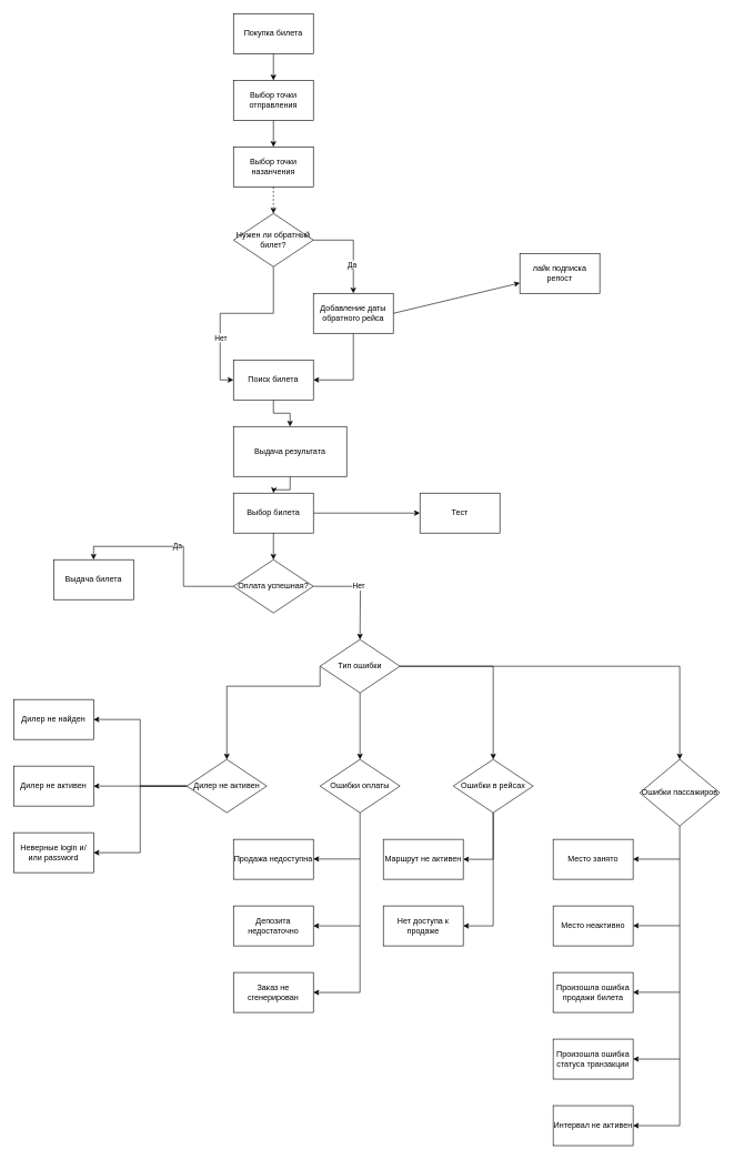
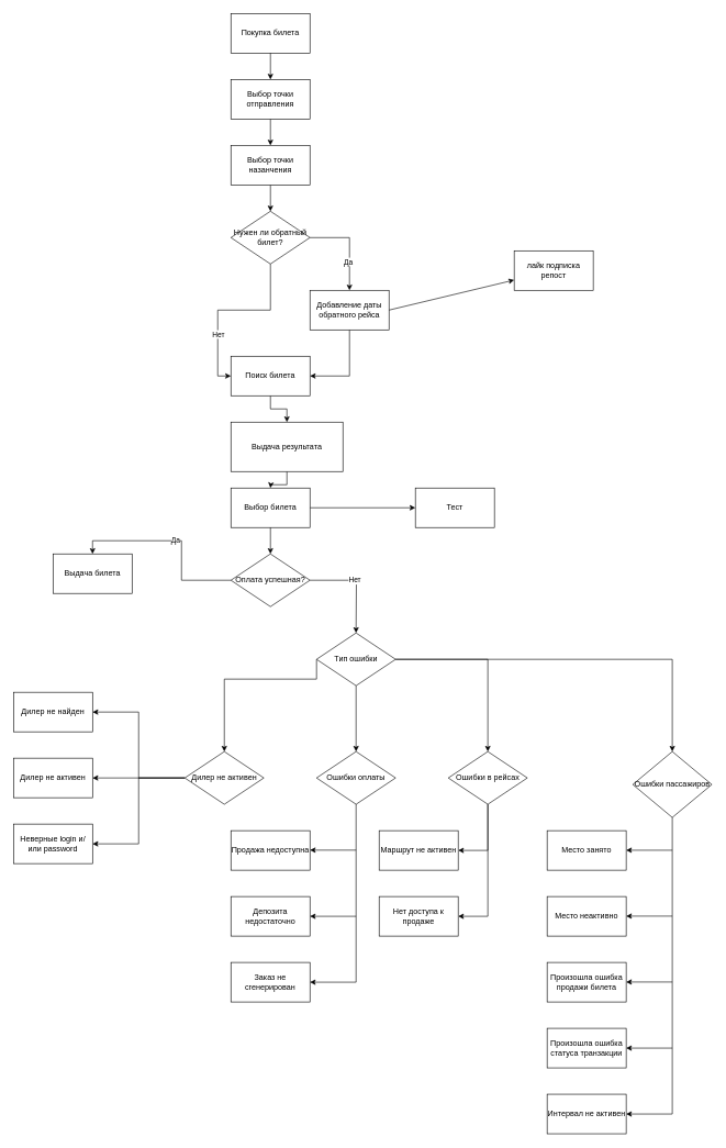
  <mxCell id="0" />
  <mxCell id="1" parent="0" />
  <mxCell id="2" value="Покупка билета" style="rounded=0;whiteSpace=wrap;html=1;" parent="1" vertex="1"><mxGeometry x="350" y="20" width="120" height="60" as="geometry" /></mxCell>
  <mxCell id="3" value="" style="edgeStyle=orthogonalEdgeStyle;rounded=0;orthogonalLoop=1;jettySize=auto;html=1;" parent="1" source="4" target="7" edge="1"><mxGeometry relative="1" as="geometry" /></mxCell>
  <mxCell id="4" value="Выбор точки отправления" style="rounded=0;whiteSpace=wrap;html=1;" parent="1" vertex="1"><mxGeometry x="350" y="120" width="120" height="60" as="geometry" /></mxCell>
  <mxCell id="5" value="" style="endArrow=classic;html=1;rounded=0;exitX=0.5;exitY=1;exitDx=0;exitDy=0;entryX=0.5;entryY=0;entryDx=0;entryDy=0;" parent="1" source="2" target="4" edge="1"><mxGeometry width="50" height="50" relative="1" as="geometry"><mxPoint x="670" y="210" as="sourcePoint" /><mxPoint x="720" y="160" as="targetPoint" /></mxGeometry></mxCell>
- <mxCell id="6" value="" style="edgeStyle=orthogonalEdgeStyle;rounded=0;orthogonalLoop=1;jettySize=auto;html=1;dashed=1;" parent="1" source="7" target="12" edge="1"><mxGeometry relative="1" as="geometry" /></mxCell>
+ <mxCell id="6" value="" style="edgeStyle=orthogonalEdgeStyle;rounded=0;orthogonalLoop=1;jettySize=auto;html=1;" parent="1" source="7" target="12" edge="1"><mxGeometry relative="1" as="geometry" /></mxCell>
  <mxCell id="7" value="Выбор точки назанчения" style="rounded=0;whiteSpace=wrap;html=1;" parent="1" vertex="1"><mxGeometry x="350" y="220" width="120" height="60" as="geometry" /></mxCell>
  <mxCell id="8" style="edgeStyle=orthogonalEdgeStyle;rounded=0;orthogonalLoop=1;jettySize=auto;html=1;exitX=1;exitY=0.5;exitDx=0;exitDy=0;entryX=0.5;entryY=0;entryDx=0;entryDy=0;" parent="1" source="12" target="14" edge="1"><mxGeometry relative="1" as="geometry" /></mxCell>
  <mxCell id="9" value="Да" style="edgeLabel;html=1;align=center;verticalAlign=middle;resizable=0;points=[];" parent="8" vertex="1" connectable="0"><mxGeometry x="0.371" y="-3" relative="1" as="geometry"><mxPoint as="offset" /></mxGeometry></mxCell>
  <mxCell id="10" style="edgeStyle=orthogonalEdgeStyle;rounded=0;orthogonalLoop=1;jettySize=auto;html=1;entryX=0;entryY=0.5;entryDx=0;entryDy=0;" parent="1" source="12" target="16" edge="1"><mxGeometry relative="1" as="geometry" /></mxCell>
  <mxCell id="11" value="Нет" style="edgeLabel;html=1;align=center;verticalAlign=middle;resizable=0;points=[];" parent="10" vertex="1" connectable="0"><mxGeometry x="0.378" relative="1" as="geometry"><mxPoint as="offset" /></mxGeometry></mxCell>
  <mxCell id="12" value="Нужен ли обратный билет?" style="rhombus;whiteSpace=wrap;html=1;rounded=0;" parent="1" vertex="1"><mxGeometry x="350" y="320" width="120" height="80" as="geometry" /></mxCell>
  <mxCell id="13" style="edgeStyle=orthogonalEdgeStyle;rounded=0;orthogonalLoop=1;jettySize=auto;html=1;entryX=1;entryY=0.5;entryDx=0;entryDy=0;" parent="1" source="14" target="16" edge="1"><mxGeometry relative="1" as="geometry" /></mxCell>
  <mxCell id="14" value="Добавление даты обратного рейса" style="rounded=0;whiteSpace=wrap;html=1;" parent="1" vertex="1"><mxGeometry x="470" y="440" width="120" height="60" as="geometry" /></mxCell>
  <mxCell id="15" style="edgeStyle=orthogonalEdgeStyle;rounded=0;orthogonalLoop=1;jettySize=auto;html=1;entryX=0.5;entryY=0;entryDx=0;entryDy=0;" parent="1" source="16" target="18" edge="1"><mxGeometry relative="1" as="geometry" /></mxCell>
  <mxCell id="16" value="Поиск билета" style="rounded=0;whiteSpace=wrap;html=1;" parent="1" vertex="1"><mxGeometry x="350" y="540" width="120" height="60" as="geometry" /></mxCell>
  <mxCell id="17" value="" style="edgeStyle=orthogonalEdgeStyle;rounded=0;orthogonalLoop=1;jettySize=auto;html=1;" parent="1" source="18" edge="1"><mxGeometry relative="1" as="geometry"><mxPoint x="410" y="740" as="targetPoint" /></mxGeometry></mxCell>
  <mxCell id="18" value="Выдача результата" style="rounded=0;whiteSpace=wrap;html=1;" parent="1" vertex="1"><mxGeometry x="350" y="640" width="170" height="75" as="geometry" /></mxCell>
  <mxCell id="19" style="edgeStyle=orthogonalEdgeStyle;rounded=0;orthogonalLoop=1;jettySize=auto;html=1;entryX=0.5;entryY=0;entryDx=0;entryDy=0;" parent="1" source="21" target="25" edge="1"><mxGeometry relative="1" as="geometry" /></mxCell>
  <mxCell id="20" value="Да" style="edgeLabel;html=1;align=center;verticalAlign=middle;resizable=0;points=[];" parent="19" vertex="1" connectable="0"><mxGeometry x="0.002" y="-1" relative="1" as="geometry"><mxPoint as="offset" /></mxGeometry></mxCell>
  <mxCell id="21" value="Оплата успешная?" style="rhombus;whiteSpace=wrap;html=1;" parent="1" vertex="1"><mxGeometry x="350" y="840" width="120" height="80" as="geometry" /></mxCell>
  <mxCell id="22" style="edgeStyle=orthogonalEdgeStyle;rounded=0;orthogonalLoop=1;jettySize=auto;html=1;exitX=1;exitY=0.5;exitDx=0;exitDy=0;" edge="1" parent="1" source="23" target="65"><mxGeometry relative="1" as="geometry"><mxPoint x="640" y="769.824" as="targetPoint" /></mxGeometry></mxCell>
  <mxCell id="23" value="Выбор билета" style="rounded=0;whiteSpace=wrap;html=1;" parent="1" vertex="1"><mxGeometry x="350" y="740" width="120" height="60" as="geometry" /></mxCell>
  <mxCell id="24" value="" style="endArrow=classic;html=1;rounded=0;exitX=0.5;exitY=1;exitDx=0;exitDy=0;entryX=0.5;entryY=0;entryDx=0;entryDy=0;" parent="1" source="23" target="21" edge="1"><mxGeometry width="50" height="50" relative="1" as="geometry"><mxPoint x="400" y="750" as="sourcePoint" /><mxPoint x="450" y="700" as="targetPoint" /></mxGeometry></mxCell>
  <mxCell id="25" value="Выдача билета" style="rounded=0;whiteSpace=wrap;html=1;" parent="1" vertex="1"><mxGeometry x="80" y="840" width="120" height="60" as="geometry" /></mxCell>
  <mxCell id="26" style="edgeStyle=orthogonalEdgeStyle;rounded=0;orthogonalLoop=1;jettySize=auto;html=1;entryX=0.583;entryY=0;entryDx=0;entryDy=0;entryPerimeter=0;" parent="1" source="21" edge="1"><mxGeometry relative="1" as="geometry"><mxPoint x="539.96" y="960" as="targetPoint" /></mxGeometry></mxCell>
  <mxCell id="27" value="Нет" style="edgeLabel;html=1;align=center;verticalAlign=middle;resizable=0;points=[];" parent="26" vertex="1" connectable="0"><mxGeometry x="-0.116" y="1" relative="1" as="geometry"><mxPoint as="offset" /></mxGeometry></mxCell>
  <mxCell id="28" style="edgeStyle=orthogonalEdgeStyle;rounded=0;orthogonalLoop=1;jettySize=auto;html=1;exitX=0;exitY=0.5;exitDx=0;exitDy=0;" parent="1" source="32" target="40" edge="1"><mxGeometry relative="1" as="geometry"><Array as="points"><mxPoint x="480" y="1030" /><mxPoint x="340" y="1030" /></Array></mxGeometry></mxCell>
  <mxCell id="29" style="edgeStyle=orthogonalEdgeStyle;rounded=0;orthogonalLoop=1;jettySize=auto;html=1;exitX=0.5;exitY=1;exitDx=0;exitDy=0;entryX=0.5;entryY=0;entryDx=0;entryDy=0;" parent="1" source="32" target="33" edge="1"><mxGeometry relative="1" as="geometry" /></mxCell>
  <mxCell id="30" style="edgeStyle=orthogonalEdgeStyle;rounded=0;orthogonalLoop=1;jettySize=auto;html=1;exitX=1;exitY=0.5;exitDx=0;exitDy=0;entryX=0.5;entryY=0;entryDx=0;entryDy=0;" parent="1" source="32" target="36" edge="1"><mxGeometry relative="1" as="geometry" /></mxCell>
  <mxCell id="31" style="edgeStyle=orthogonalEdgeStyle;rounded=0;orthogonalLoop=1;jettySize=auto;html=1;" parent="1" source="32" target="41" edge="1"><mxGeometry relative="1" as="geometry" /></mxCell>
  <mxCell id="32" value="Тип ошибки" style="rhombus;whiteSpace=wrap;html=1;" parent="1" vertex="1"><mxGeometry x="480" y="960" width="120" height="80" as="geometry" /></mxCell>
  <mxCell id="33" value="Ошибки оплаты" style="rhombus;whiteSpace=wrap;html=1;" parent="1" vertex="1"><mxGeometry x="480" y="1140" width="120" height="80" as="geometry" /></mxCell>
  <mxCell id="34" style="edgeStyle=orthogonalEdgeStyle;rounded=0;orthogonalLoop=1;jettySize=auto;html=1;entryX=1;entryY=0.5;entryDx=0;entryDy=0;" parent="1" source="36" target="52" edge="1"><mxGeometry relative="1" as="geometry" /></mxCell>
  <mxCell id="35" style="edgeStyle=orthogonalEdgeStyle;rounded=0;orthogonalLoop=1;jettySize=auto;html=1;entryX=1;entryY=0.5;entryDx=0;entryDy=0;" parent="1" source="36" target="58" edge="1"><mxGeometry relative="1" as="geometry" /></mxCell>
  <mxCell id="36" value="Ошибки в рейсах" style="rhombus;whiteSpace=wrap;html=1;" parent="1" vertex="1"><mxGeometry x="680" y="1140" width="120" height="80" as="geometry" /></mxCell>
  <mxCell id="37" style="edgeStyle=orthogonalEdgeStyle;rounded=0;orthogonalLoop=1;jettySize=auto;html=1;entryX=1;entryY=0.5;entryDx=0;entryDy=0;" parent="1" source="40" target="42" edge="1"><mxGeometry relative="1" as="geometry" /></mxCell>
  <mxCell id="38" style="edgeStyle=orthogonalEdgeStyle;rounded=0;orthogonalLoop=1;jettySize=auto;html=1;entryX=1;entryY=0.5;entryDx=0;entryDy=0;" parent="1" source="40" target="43" edge="1"><mxGeometry relative="1" as="geometry" /></mxCell>
  <mxCell id="39" style="edgeStyle=orthogonalEdgeStyle;rounded=0;orthogonalLoop=1;jettySize=auto;html=1;entryX=1;entryY=0.5;entryDx=0;entryDy=0;" parent="1" source="40" target="44" edge="1"><mxGeometry relative="1" as="geometry"><mxPoint x="230" y="1190" as="targetPoint" /></mxGeometry></mxCell>
  <mxCell id="40" value="Дилер не активен" style="rhombus;whiteSpace=wrap;html=1;" parent="1" vertex="1"><mxGeometry x="280" y="1140" width="120" height="80" as="geometry" /></mxCell>
  <mxCell id="41" value="Ошибки пассажиров" style="rhombus;whiteSpace=wrap;html=1;" parent="1" vertex="1"><mxGeometry x="960" y="1140" width="120" height="100" as="geometry" /></mxCell>
  <mxCell id="42" value="Дилер не активен" style="rounded=0;whiteSpace=wrap;html=1;" parent="1" vertex="1"><mxGeometry x="20" y="1150" width="120" height="60" as="geometry" /></mxCell>
  <mxCell id="43" value="Дилер не найден" style="rounded=0;whiteSpace=wrap;html=1;" parent="1" vertex="1"><mxGeometry x="20" y="1050" width="120" height="60" as="geometry" /></mxCell>
  <mxCell id="44" value="Неверные login и/или password" style="rounded=0;whiteSpace=wrap;html=1;" parent="1" vertex="1"><mxGeometry x="20" y="1250" width="120" height="60" as="geometry" /></mxCell>
  <mxCell id="45" value="Продажа недоступна" style="rounded=0;whiteSpace=wrap;html=1;" parent="1" vertex="1"><mxGeometry x="350" y="1260" width="120" height="60" as="geometry" /></mxCell>
  <mxCell id="46" value="Депозита недостаточно" style="rounded=0;whiteSpace=wrap;html=1;" parent="1" vertex="1"><mxGeometry x="350" y="1360" width="120" height="60" as="geometry" /></mxCell>
  <mxCell id="47" value="Заказ не сгенерирован" style="rounded=0;whiteSpace=wrap;html=1;" parent="1" vertex="1"><mxGeometry x="350" y="1460" width="120" height="60" as="geometry" /></mxCell>
  <mxCell id="48" value="" style="endArrow=none;html=1;rounded=0;entryX=0.5;entryY=1;entryDx=0;entryDy=0;" parent="1" target="33" edge="1"><mxGeometry width="50" height="50" relative="1" as="geometry"><mxPoint x="540" y="1490" as="sourcePoint" /><mxPoint x="580" y="1350" as="targetPoint" /></mxGeometry></mxCell>
  <mxCell id="49" value="" style="endArrow=classic;html=1;rounded=0;entryX=1;entryY=0.5;entryDx=0;entryDy=0;" parent="1" target="47" edge="1"><mxGeometry width="50" height="50" relative="1" as="geometry"><mxPoint x="540" y="1490" as="sourcePoint" /><mxPoint x="570" y="1390" as="targetPoint" /></mxGeometry></mxCell>
  <mxCell id="50" value="" style="endArrow=classic;html=1;rounded=0;entryX=1;entryY=0.5;entryDx=0;entryDy=0;" parent="1" edge="1"><mxGeometry width="50" height="50" relative="1" as="geometry"><mxPoint x="540" y="1390" as="sourcePoint" /><mxPoint x="470" y="1390" as="targetPoint" /></mxGeometry></mxCell>
  <mxCell id="51" value="" style="endArrow=classic;html=1;rounded=0;entryX=1;entryY=0.5;entryDx=0;entryDy=0;" parent="1" edge="1"><mxGeometry width="50" height="50" relative="1" as="geometry"><mxPoint x="540" y="1289.57" as="sourcePoint" /><mxPoint x="470" y="1289.57" as="targetPoint" /></mxGeometry></mxCell>
  <mxCell id="52" value="Маршрут не активен" style="rounded=0;whiteSpace=wrap;html=1;" parent="1" vertex="1"><mxGeometry x="575" y="1260" width="120" height="60" as="geometry" /></mxCell>
  <mxCell id="53" value="Место занято" style="rounded=0;whiteSpace=wrap;html=1;" parent="1" vertex="1"><mxGeometry x="830" y="1260" width="120" height="60" as="geometry" /></mxCell>
  <mxCell id="54" value="Место неактивно" style="rounded=0;whiteSpace=wrap;html=1;" parent="1" vertex="1"><mxGeometry x="830" y="1360" width="120" height="60" as="geometry" /></mxCell>
  <mxCell id="55" value="Произошла ошибка продажи билета" style="rounded=0;whiteSpace=wrap;html=1;" parent="1" vertex="1"><mxGeometry x="830" y="1460" width="120" height="60" as="geometry" /></mxCell>
  <mxCell id="56" value="Произошла ошибка статуса транзакции" style="rounded=0;whiteSpace=wrap;html=1;" parent="1" vertex="1"><mxGeometry x="830" y="1560" width="120" height="60" as="geometry" /></mxCell>
  <mxCell id="57" value="Интервал не активен" style="rounded=0;whiteSpace=wrap;html=1;" parent="1" vertex="1"><mxGeometry x="830" y="1660" width="120" height="60" as="geometry" /></mxCell>
  <mxCell id="58" value="Нет доступа к продаже" style="rounded=0;whiteSpace=wrap;html=1;" parent="1" vertex="1"><mxGeometry x="575" y="1360" width="120" height="60" as="geometry" /></mxCell>
  <mxCell id="59" value="" style="endArrow=none;html=1;rounded=0;exitX=0.5;exitY=1;exitDx=0;exitDy=0;" parent="1" source="41" edge="1"><mxGeometry width="50" height="50" relative="1" as="geometry"><mxPoint x="880" y="1610" as="sourcePoint" /><mxPoint x="1020" y="1690" as="targetPoint" /></mxGeometry></mxCell>
  <mxCell id="60" value="" style="endArrow=classic;html=1;rounded=0;entryX=1;entryY=0.5;entryDx=0;entryDy=0;" parent="1" target="57" edge="1"><mxGeometry width="50" height="50" relative="1" as="geometry"><mxPoint x="1020" y="1690" as="sourcePoint" /><mxPoint x="1050" y="1660" as="targetPoint" /></mxGeometry></mxCell>
  <mxCell id="61" value="" style="endArrow=classic;html=1;rounded=0;entryX=1;entryY=0.5;entryDx=0;entryDy=0;" parent="1" edge="1"><mxGeometry width="50" height="50" relative="1" as="geometry"><mxPoint x="1020" y="1590" as="sourcePoint" /><mxPoint x="950" y="1590" as="targetPoint" /></mxGeometry></mxCell>
  <mxCell id="62" value="" style="endArrow=classic;html=1;rounded=0;entryX=1;entryY=0.5;entryDx=0;entryDy=0;" parent="1" edge="1"><mxGeometry width="50" height="50" relative="1" as="geometry"><mxPoint x="1020" y="1489.7" as="sourcePoint" /><mxPoint x="950" y="1489.7" as="targetPoint" /></mxGeometry></mxCell>
  <mxCell id="63" value="" style="endArrow=classic;html=1;rounded=0;entryX=1;entryY=0.5;entryDx=0;entryDy=0;" parent="1" edge="1"><mxGeometry width="50" height="50" relative="1" as="geometry"><mxPoint x="1020" y="1389.7" as="sourcePoint" /><mxPoint x="950" y="1389.7" as="targetPoint" /></mxGeometry></mxCell>
  <mxCell id="64" value="" style="endArrow=classic;html=1;rounded=0;entryX=1;entryY=0.5;entryDx=0;entryDy=0;" parent="1" edge="1"><mxGeometry width="50" height="50" relative="1" as="geometry"><mxPoint x="1020" y="1289.7" as="sourcePoint" /><mxPoint x="950" y="1289.7" as="targetPoint" /></mxGeometry></mxCell>
  <mxCell id="65" value="Тест" style="rounded=0;whiteSpace=wrap;html=1;" vertex="1" parent="1"><mxGeometry x="630" y="740.004" width="120" height="60" as="geometry" /></mxCell>
  <mxCell id="66" value="" style="endArrow=classic;html=1;rounded=0;exitX=1;exitY=0.5;exitDx=0;exitDy=0;" edge="1" parent="1" source="14" target="67"><mxGeometry width="50" height="50" relative="1" as="geometry"><mxPoint x="770" y="460" as="sourcePoint" /><mxPoint x="820" y="410" as="targetPoint" /></mxGeometry></mxCell>
  <mxCell id="67" value="&lt;div&gt;лайк подписка репост&lt;/div&gt;" style="rounded=0;whiteSpace=wrap;html=1;" vertex="1" parent="1"><mxGeometry x="780" y="380" width="120" height="60" as="geometry" /></mxCell>
